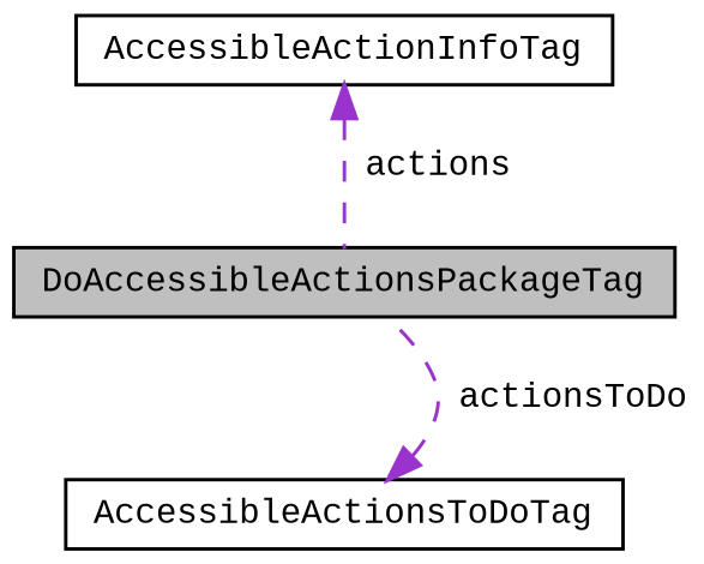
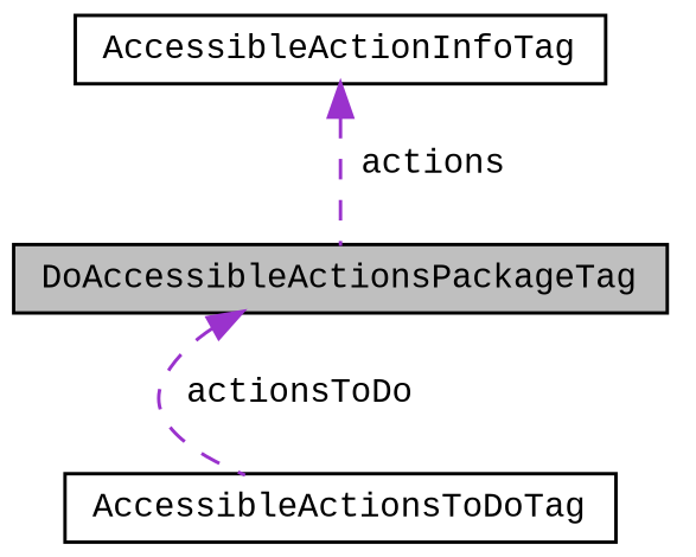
  digraph {
    fontname="Liberation Mono"
    node [color=black fillcolor=white fontname="Liberation Mono" fontsize=10 shape=record style=filled]
    edge [color=darkorchid3 dir=back fontname="Liberation Mono" fontsize=10 labelfontname=Helvetica labelfontsize=10 style=dashed]
    n1 [fillcolor=grey75 fontcolor=black height=0.2 label=DoAccessibleActionsPackageTag width=0.4]
    n2 [height=0.2 label=AccessibleActionsToDoTag width=0.4]
    n3 [height=0.2 label=AccessibleActionInfoTag width=0.4]
-   n2 -> n1 [label=" actionsToDo"]
+   n1 -> n2 [label=" actionsToDo"]
    n3 -> n1 [label=" actions"]
  }
